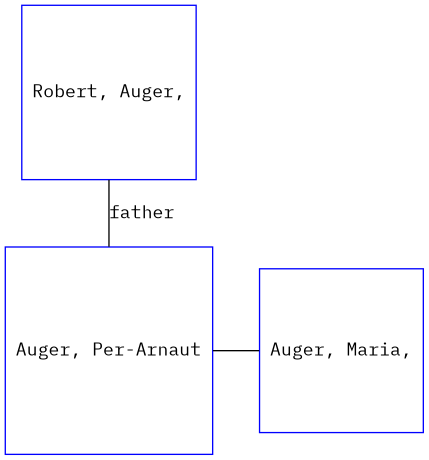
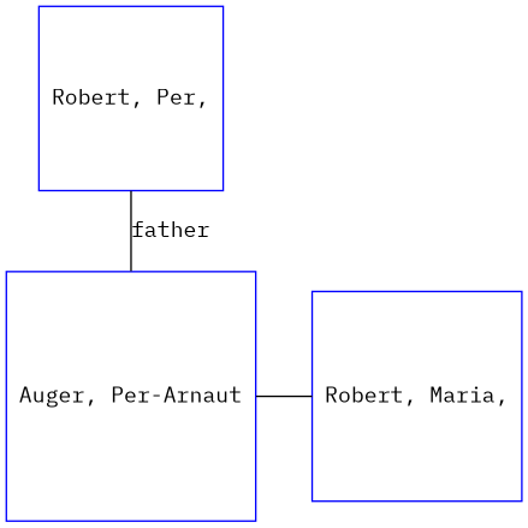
  digraph {
    fontname="IBM Plex Mono"
    node [color=blue fontname="IBM Plex Mono" regular=1 shape=box]
    edge [dir=none fontname="IBM Plex Mono"]
    n1 [label="Auger, Per-Arnaut"]
-   n2 [label="Auger, Maria,"]
-   n3 [label="Robert, Auger,"]
+   n2 [label="Robert, Maria,"]
+   n3 [label="Robert, Per,"]
    subgraph sub_1 {
      rank=same
      n1
      n2
    }
    n1 -> n2
    n3 -> n1 [arrowsize=0.0 label=father]
  }
